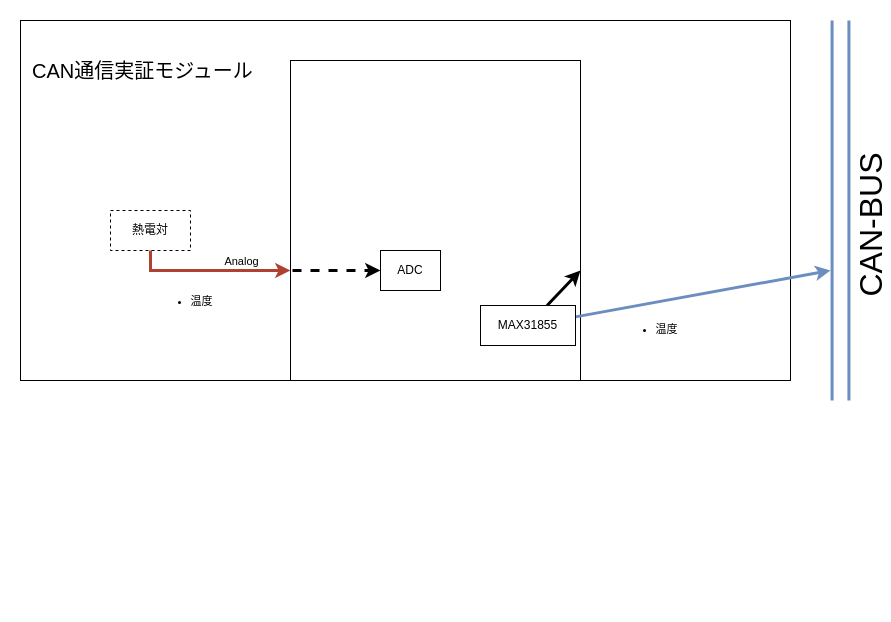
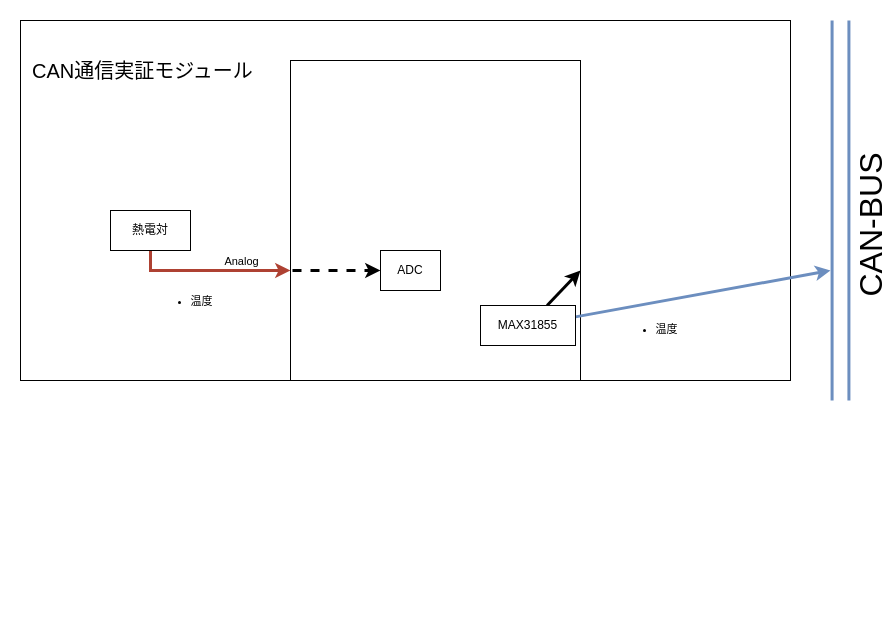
  <mxCell id="0" />
  <mxCell id="1" parent="0" />
  <mxCell id="2" value="" style="rounded=0;whiteSpace=wrap;html=1;movable=1;resizable=1;rotatable=1;deletable=1;editable=1;locked=0;connectable=1;" parent="1" vertex="1"><mxGeometry x="20" y="20" width="770" height="360" as="geometry" /></mxCell>
  <mxCell id="3" value="" style="rounded=0;whiteSpace=wrap;html=1;movable=1;resizable=1;rotatable=1;deletable=1;editable=1;locked=0;connectable=1;" parent="1" vertex="1"><mxGeometry x="290" y="60" width="290" height="320" as="geometry" /></mxCell>
  <mxCell id="4" value="" style="endArrow=none;html=1;rounded=0;fillColor=#dae8fc;strokeColor=#6C8EBF;strokeWidth=3;endFill=0;shape=link;targetPerimeterSpacing=0;width=14.839;" parent="1" edge="1"><mxGeometry width="50" height="50" relative="1" as="geometry"><mxPoint x="840" y="20" as="sourcePoint" /><mxPoint x="840" y="400" as="targetPoint" /></mxGeometry></mxCell>
  <mxCell id="5" value="CAN-BUS" style="edgeLabel;html=1;align=center;verticalAlign=middle;resizable=0;points=[];fontSize=32;fontFamily=Helvetica;fontColor=default;horizontal=0;" parent="4" vertex="1" connectable="0"><mxGeometry x="0.048" y="6" relative="1" as="geometry"><mxPoint x="24" y="7" as="offset" /></mxGeometry></mxCell>
  <mxCell id="6" value="CAN通信実証モジュール" style="text;html=1;strokeColor=none;fillColor=none;align=left;verticalAlign=middle;whiteSpace=wrap;rounded=0;fontSize=20;" parent="1" vertex="1"><mxGeometry x="30" y="40" width="230" height="60" as="geometry" /></mxCell>
  <mxCell id="7" value="" style="endArrow=none;html=1;rounded=0;strokeWidth=3;endFill=0;" parent="1" edge="1"><mxGeometry width="50" height="50" relative="1" as="geometry"><mxPoint x="410" y="600" as="sourcePoint" /><mxPoint x="410" y="600" as="targetPoint" /><Array as="points"><mxPoint x="410" y="600" /></Array></mxGeometry></mxCell>
  <mxCell id="8" style="edgeStyle=none;html=1;strokeWidth=3;fillColor=#dae8fc;strokeColor=#6c8ebf;" parent="1" source="11" edge="1"><mxGeometry relative="1" as="geometry"><mxPoint y="270" as="targetPoint" x="830" /></mxGeometry></mxCell>
  <mxCell id="9" value="&lt;ul&gt;&lt;li&gt;温度&lt;/li&gt;&lt;/ul&gt;" style="edgeLabel;html=1;align=center;verticalAlign=middle;resizable=0;points=[];" parent="8" vertex="1" connectable="0"><mxGeometry x="-0.236" relative="1" as="geometry"><mxPoint x="-27" y="30" as="offset" /></mxGeometry></mxCell>
  <mxCell id="10" style="edgeStyle=none;html=1;strokeWidth=3;" parent="1" source="11" edge="1"><mxGeometry relative="1" as="geometry"><mxPoint x="580" y="270" as="targetPoint" /></mxGeometry></mxCell>
  <mxCell id="11" value="MAX31855" style="rounded=0;whiteSpace=wrap;html=1;" parent="1" vertex="1"><mxGeometry x="480" y="305" width="95" height="40" as="geometry" /></mxCell>
  <mxCell id="12" value="ADC" style="whiteSpace=wrap;html=1;" parent="1" vertex="1"><mxGeometry x="380" y="250" width="60" height="40" as="geometry" /></mxCell>
  <mxCell id="13" style="edgeStyle=none;html=1;entryX=0;entryY=0.5;entryDx=0;entryDy=0;strokeWidth=3;exitX=0.5;exitY=1;exitDx=0;exitDy=0;rounded=0;fillColor=none;dashed=1;" parent="1" source="17" target="12" edge="1"><mxGeometry relative="1" as="geometry"><Array as="points"><mxPoint x="150" y="270" /><mxPoint x="370" y="270" /></Array></mxGeometry></mxCell>
  <mxCell id="14" style="edgeStyle=none;rounded=0;html=1;strokeColor=#ae4132;strokeWidth=3;fillColor=#fad9d5;" parent="1" source="17" edge="1"><mxGeometry relative="1" as="geometry"><mxPoint x="290" y="270" as="targetPoint" /><Array as="points"><mxPoint x="150" y="270" /></Array></mxGeometry></mxCell>
  <mxCell id="15" value="Analog" style="edgeLabel;html=1;align=center;verticalAlign=middle;resizable=0;points=[];" parent="14" vertex="1" connectable="0"><mxGeometry x="0.42" y="-4" relative="1" as="geometry"><mxPoint x="-4" y="-14" as="offset" /></mxGeometry></mxCell>
  <mxCell id="16" value="&lt;ul&gt;&lt;li&gt;温度&lt;/li&gt;&lt;/ul&gt;" style="edgeLabel;html=1;align=center;verticalAlign=middle;resizable=0;points=[];" parent="14" vertex="1" connectable="0"><mxGeometry x="-0.24" y="-3" relative="1" as="geometry"><mxPoint x="-11" y="27" as="offset" /></mxGeometry></mxCell>
- <mxCell id="17" value="熱電対" style="whiteSpace=wrap;html=1;dashed=1;" parent="1" vertex="1"><mxGeometry x="110" y="210" width="80" height="40" as="geometry" /></mxCell>
+ <mxCell id="17" value="熱電対" style="whiteSpace=wrap;html=1;" parent="1" vertex="1"><mxGeometry x="110" y="210" width="80" height="40" as="geometry" /></mxCell>
